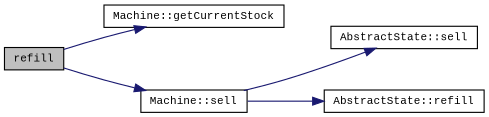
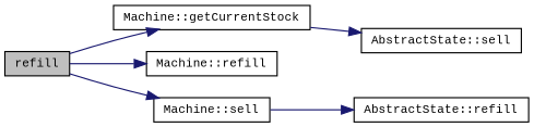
  digraph {
    fontname="Liberation Mono"
    rankdir=LR
    node [color=black fillcolor=white fontname="Liberation Mono" fontsize=10 shape=record style=filled]
    edge [color=midnightblue fontname="Liberation Mono" fontsize=10 labelfontname=Helvetica labelfontsize=10 style=solid]
    n1 [fillcolor=grey75 fontcolor=black height=0.2 label=refill width=0.4]
    n2 [height=0.2 label="Machine::getCurrentStock" width=0.4]
+   n3 [height=0.2 label="Machine::refill" width=0.4]
    n4 [height=0.2 label="Machine::sell" width=0.4]
    n5 [height=0.2 label="AbstractState::refill" width=0.4]
    n6 [height=0.2 label="AbstractState::sell" width=0.4]
    n1 -> n2
+   n1 -> n3
    n1 -> n4
    n4 -> n5
-   n4 -> n6
+   n2 -> n6
  }
